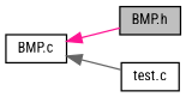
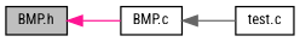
  digraph {
    fontname="Roboto Condensed"
    rankdir=LR
    node [color=black fillcolor=white fontname="Roboto Condensed" fontsize=10 shape=record style=filled]
    edge [dir=back fontname="Roboto Condensed" fontsize=10 labelfontname=Helvetica labelfontsize=10 style=solid]
    n1 [fillcolor=grey75 fontcolor=black height=0.2 label="BMP.h" width=0.4]
    n2 [height=0.2 label="BMP.c" width=0.4]
    n3 [height=0.2 label="test.c" width=0.4]
-   n2 -> n1 [color=deeppink]
+   n1 -> n2 [color=deeppink]
    n2 -> n3 [color=gray40]
  }
